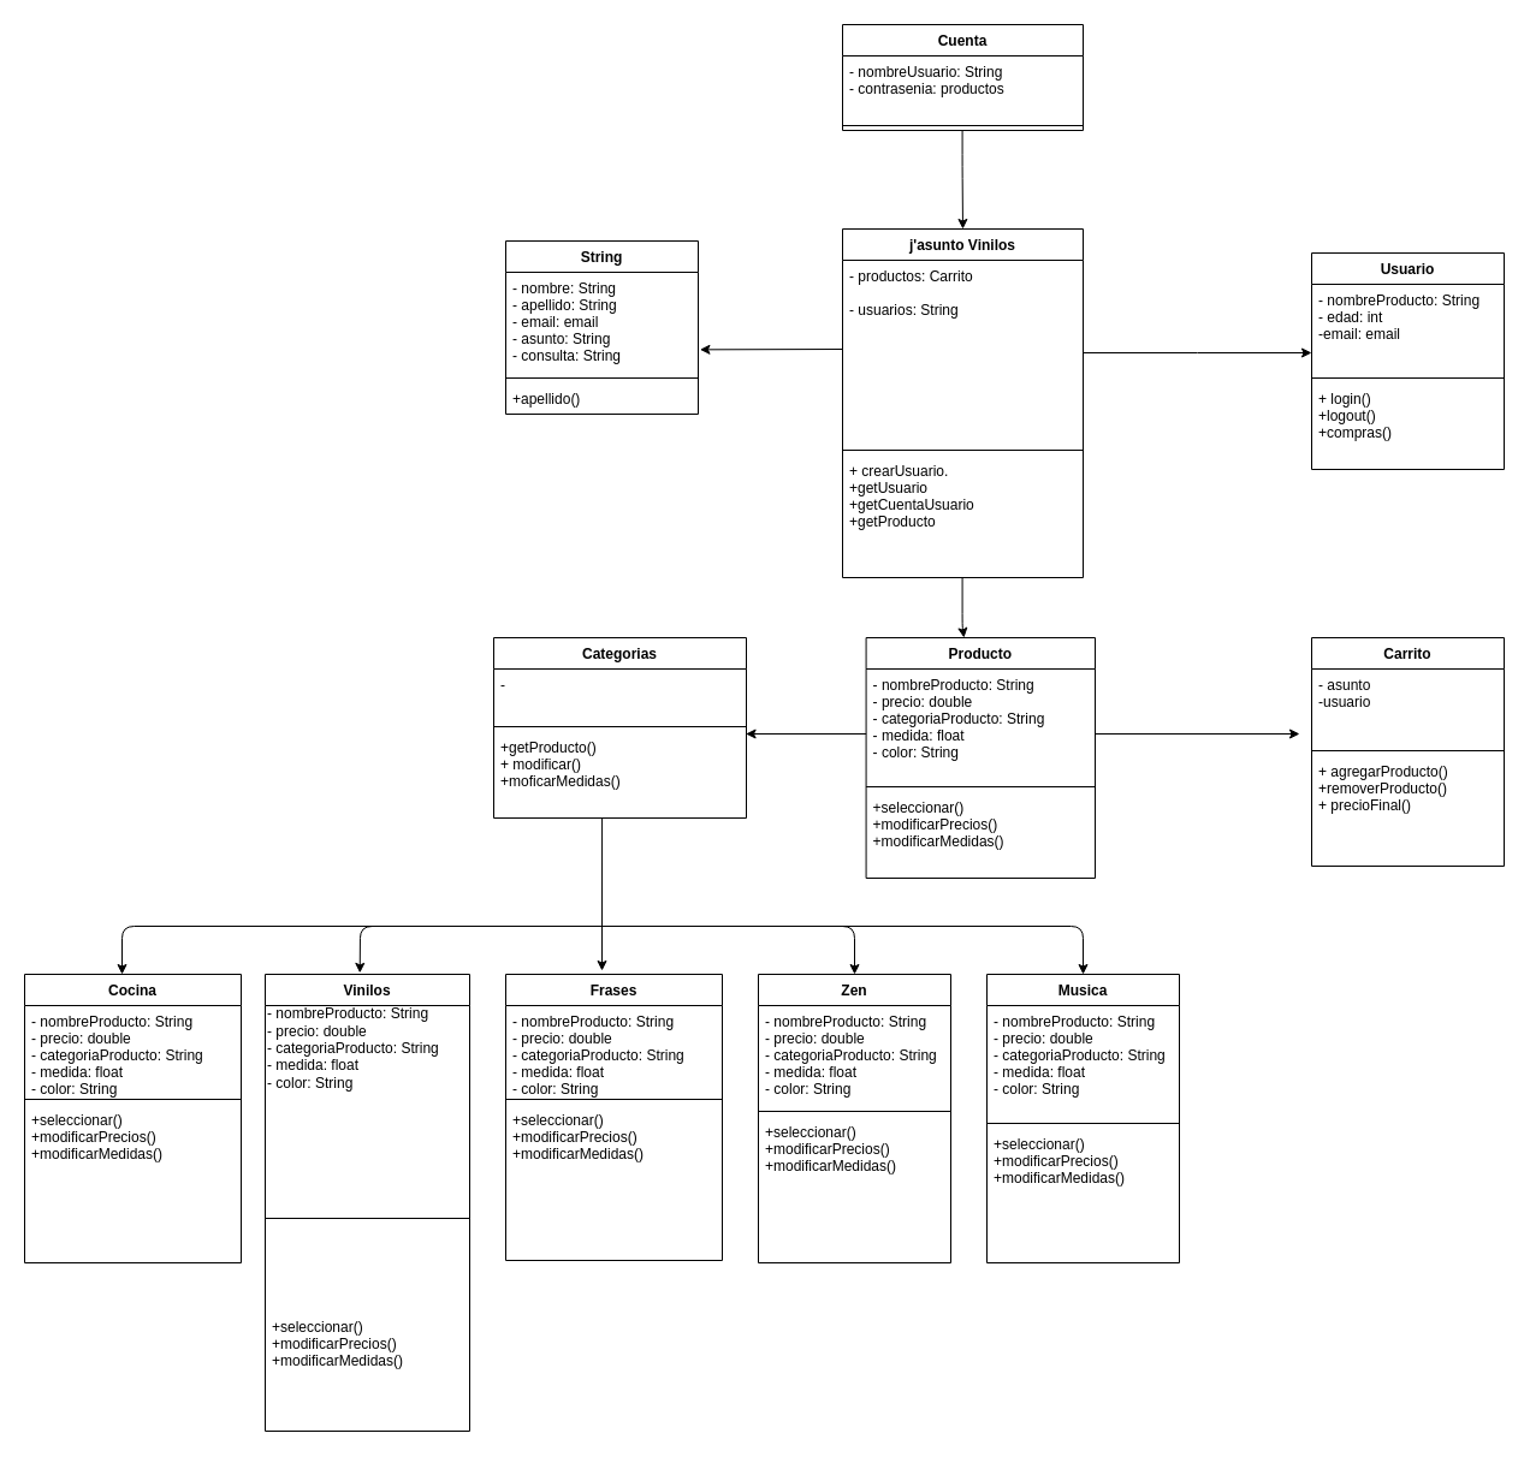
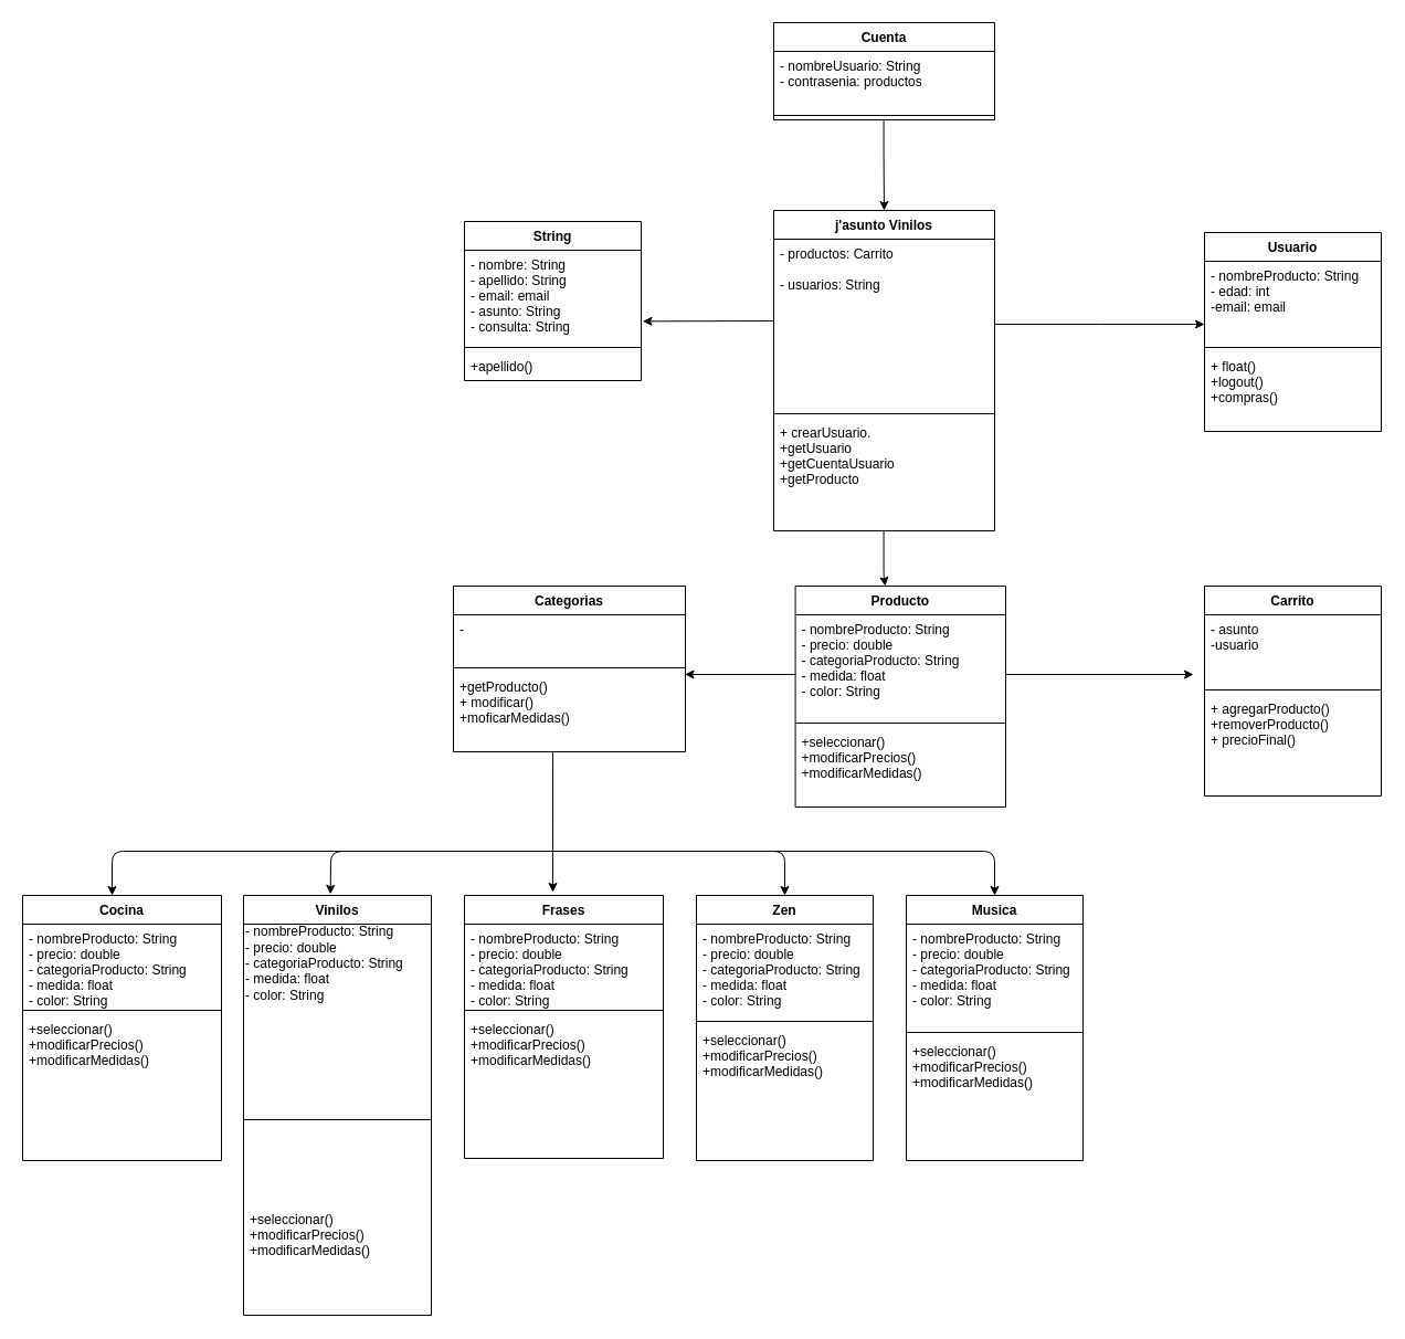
  <mxCell id="0" />
  <mxCell id="1" parent="0" />
  <mxCell id="2" value="j'asunto Vinilos" style="swimlane;fontStyle=1;align=center;verticalAlign=top;childLayout=stackLayout;horizontal=1;startSize=26;horizontalStack=0;resizeParent=1;resizeParentMax=0;resizeLast=0;collapsible=1;marginBottom=0;" vertex="1" parent="1"><mxGeometry x="700" y="190" width="200" height="290" as="geometry" /></mxCell>
  <mxCell id="3" value="- productos: Carrito&#10;&#10;- usuarios: String&#10;&#10;" style="text;strokeColor=none;fillColor=none;align=left;verticalAlign=top;spacingLeft=4;spacingRight=4;overflow=hidden;rotatable=0;points=[[0,0.5],[1,0.5]];portConstraint=eastwest;" vertex="1" parent="2"><mxGeometry y="26" width="200" height="154" as="geometry" /></mxCell>
  <mxCell id="4" value="" style="line;strokeWidth=1;fillColor=none;align=left;verticalAlign=middle;spacingTop=-1;spacingLeft=3;spacingRight=3;rotatable=0;labelPosition=right;points=[];portConstraint=eastwest;" vertex="1" parent="2"><mxGeometry y="180" width="200" height="8" as="geometry" /></mxCell>
  <mxCell id="5" value="+ crearUsuario.&#10;+getUsuario&#10;+getCuentaUsuario&#10;+getProducto&#10;" style="text;strokeColor=none;fillColor=none;align=left;verticalAlign=top;spacingLeft=4;spacingRight=4;overflow=hidden;rotatable=0;points=[[0,0.5],[1,0.5]];portConstraint=eastwest;" vertex="1" parent="2"><mxGeometry y="188" width="200" height="102" as="geometry" /></mxCell>
  <mxCell id="6" value="Usuario" style="swimlane;fontStyle=1;align=center;verticalAlign=top;childLayout=stackLayout;horizontal=1;startSize=26;horizontalStack=0;resizeParent=1;resizeParentMax=0;resizeLast=0;collapsible=1;marginBottom=0;" vertex="1" parent="1"><mxGeometry x="1090" y="210" width="160" height="180" as="geometry" /></mxCell>
  <mxCell id="7" value="- nombreProducto: String&#10;- edad: int&#10;-email: email&#10;" style="text;strokeColor=none;fillColor=none;align=left;verticalAlign=top;spacingLeft=4;spacingRight=4;overflow=hidden;rotatable=0;points=[[0,0.5],[1,0.5]];portConstraint=eastwest;" vertex="1" parent="6"><mxGeometry y="26" width="160" height="74" as="geometry" /></mxCell>
  <mxCell id="8" value="" style="line;strokeWidth=1;fillColor=none;align=left;verticalAlign=middle;spacingTop=-1;spacingLeft=3;spacingRight=3;rotatable=0;labelPosition=right;points=[];portConstraint=eastwest;" vertex="1" parent="6"><mxGeometry y="100" width="160" height="8" as="geometry" /></mxCell>
- <mxCell id="9" value="+ login()&#10;+logout()&#10;+compras()" style="text;strokeColor=none;fillColor=none;align=left;verticalAlign=top;spacingLeft=4;spacingRight=4;overflow=hidden;rotatable=0;points=[[0,0.5],[1,0.5]];portConstraint=eastwest;" vertex="1" parent="6"><mxGeometry y="108" width="160" height="72" as="geometry" /></mxCell>
+ <mxCell id="9" value="+ float()&#10;+logout()&#10;+compras()" style="text;strokeColor=none;fillColor=none;align=left;verticalAlign=top;spacingLeft=4;spacingRight=4;overflow=hidden;rotatable=0;points=[[0,0.5],[1,0.5]];portConstraint=eastwest;" vertex="1" parent="6"><mxGeometry y="108" width="160" height="72" as="geometry" /></mxCell>
  <mxCell id="10" style="edgeStyle=orthogonalEdgeStyle;rounded=0;orthogonalLoop=1;jettySize=auto;html=1;" edge="1" parent="1" source="3"><mxGeometry relative="1" as="geometry"><mxPoint x="1090" y="293" as="targetPoint" /></mxGeometry></mxCell>
  <mxCell id="11" value="" style="endArrow=classic;html=1;" edge="1" parent="1" target="12"><mxGeometry width="50" height="50" relative="1" as="geometry"><mxPoint x="799.58" y="480" as="sourcePoint" /><mxPoint x="799.58" y="570" as="targetPoint" /><Array as="points"><mxPoint x="799.58" y="520" /></Array></mxGeometry></mxCell>
  <mxCell id="12" value="Producto" style="swimlane;fontStyle=1;align=center;verticalAlign=top;childLayout=stackLayout;horizontal=1;startSize=26;horizontalStack=0;resizeParent=1;resizeParentMax=0;resizeLast=0;collapsible=1;marginBottom=0;" vertex="1" parent="1"><mxGeometry x="719.58" y="530" width="190.42" height="200" as="geometry" /></mxCell>
  <mxCell id="13" value="- nombreProducto: String&#10;- precio: double&#10;- categoriaProducto: String&#10;- medida: float&#10;- color: String&#10;&#10;" style="text;strokeColor=none;fillColor=none;align=left;verticalAlign=top;spacingLeft=4;spacingRight=4;overflow=hidden;rotatable=0;points=[[0,0.5],[1,0.5]];portConstraint=eastwest;" vertex="1" parent="12"><mxGeometry y="26" width="190.42" height="94" as="geometry" /></mxCell>
  <mxCell id="14" value="" style="line;strokeWidth=1;fillColor=none;align=left;verticalAlign=middle;spacingTop=-1;spacingLeft=3;spacingRight=3;rotatable=0;labelPosition=right;points=[];portConstraint=eastwest;" vertex="1" parent="12"><mxGeometry y="120" width="190.42" height="8" as="geometry" /></mxCell>
  <mxCell id="15" value="+seleccionar()&#10;+modificarPrecios()&#10;+modificarMedidas()&#10;&#10;" style="text;strokeColor=none;fillColor=none;align=left;verticalAlign=top;spacingLeft=4;spacingRight=4;overflow=hidden;rotatable=0;points=[[0,0.5],[1,0.5]];portConstraint=eastwest;" vertex="1" parent="12"><mxGeometry y="128" width="190.42" height="72" as="geometry" /></mxCell>
  <mxCell id="16" value="Carrito" style="swimlane;fontStyle=1;align=center;verticalAlign=top;childLayout=stackLayout;horizontal=1;startSize=26;horizontalStack=0;resizeParent=1;resizeParentMax=0;resizeLast=0;collapsible=1;marginBottom=0;" vertex="1" parent="1"><mxGeometry x="1090" y="530" width="160" height="190" as="geometry" /></mxCell>
  <mxCell id="17" value="- asunto&#10;-usuario&#10;" style="text;strokeColor=none;fillColor=none;align=left;verticalAlign=top;spacingLeft=4;spacingRight=4;overflow=hidden;rotatable=0;points=[[0,0.5],[1,0.5]];portConstraint=eastwest;" vertex="1" parent="16"><mxGeometry y="26" width="160" height="64" as="geometry" /></mxCell>
  <mxCell id="18" value="" style="line;strokeWidth=1;fillColor=none;align=left;verticalAlign=middle;spacingTop=-1;spacingLeft=3;spacingRight=3;rotatable=0;labelPosition=right;points=[];portConstraint=eastwest;" vertex="1" parent="16"><mxGeometry y="90" width="160" height="8" as="geometry" /></mxCell>
  <mxCell id="19" value="+ agregarProducto()&#10;+removerProducto()&#10;+ precioFinal()&#10;" style="text;strokeColor=none;fillColor=none;align=left;verticalAlign=top;spacingLeft=4;spacingRight=4;overflow=hidden;rotatable=0;points=[[0,0.5],[1,0.5]];portConstraint=eastwest;" vertex="1" parent="16"><mxGeometry y="98" width="160" height="92" as="geometry" /></mxCell>
  <mxCell id="20" value="Cuenta" style="swimlane;fontStyle=1;align=center;verticalAlign=top;childLayout=stackLayout;horizontal=1;startSize=26;horizontalStack=0;resizeParent=1;resizeParentMax=0;resizeLast=0;collapsible=1;marginBottom=0;" vertex="1" parent="1"><mxGeometry x="700" y="20" width="200" height="88" as="geometry" /></mxCell>
  <mxCell id="21" value="- nombreUsuario: String&#10;- contrasenia: productos&#10;" style="text;strokeColor=none;fillColor=none;align=left;verticalAlign=top;spacingLeft=4;spacingRight=4;overflow=hidden;rotatable=0;points=[[0,0.5],[1,0.5]];portConstraint=eastwest;" vertex="1" parent="20"><mxGeometry y="26" width="200" height="54" as="geometry" /></mxCell>
  <mxCell id="22" value="" style="line;strokeWidth=1;fillColor=none;align=left;verticalAlign=middle;spacingTop=-1;spacingLeft=3;spacingRight=3;rotatable=0;labelPosition=right;points=[];portConstraint=eastwest;" vertex="1" parent="20"><mxGeometry y="80" width="200" height="8" as="geometry" /></mxCell>
  <mxCell id="23" value="" style="endArrow=classic;html=1;entryX=0.5;entryY=0;entryDx=0;entryDy=0;" edge="1" parent="20" target="2"><mxGeometry width="50" height="50" relative="1" as="geometry"><mxPoint x="99.58" y="88" as="sourcePoint" /><mxPoint x="100" y="160" as="targetPoint" /><Array as="points"><mxPoint x="99.58" y="118" /></Array></mxGeometry></mxCell>
  <mxCell id="24" value="" style="endArrow=classic;html=1;" edge="1" parent="1"><mxGeometry width="50" height="50" relative="1" as="geometry"><mxPoint x="910" y="610" as="sourcePoint" /><mxPoint x="1080" y="610" as="targetPoint" /></mxGeometry></mxCell>
  <mxCell id="25" value="String" style="swimlane;fontStyle=1;align=center;verticalAlign=top;childLayout=stackLayout;horizontal=1;startSize=26;horizontalStack=0;resizeParent=1;resizeParentMax=0;resizeLast=0;collapsible=1;marginBottom=0;" vertex="1" parent="1"><mxGeometry x="420" y="200" width="160" height="144" as="geometry" /></mxCell>
  <mxCell id="26" value="- nombre: String&#10;- apellido: String&#10;- email: email&#10;- asunto: String&#10;- consulta: String&#10;" style="text;strokeColor=none;fillColor=none;align=left;verticalAlign=top;spacingLeft=4;spacingRight=4;overflow=hidden;rotatable=0;points=[[0,0.5],[1,0.5]];portConstraint=eastwest;" vertex="1" parent="25"><mxGeometry y="26" width="160" height="84" as="geometry" /></mxCell>
  <mxCell id="27" value="" style="line;strokeWidth=1;fillColor=none;align=left;verticalAlign=middle;spacingTop=-1;spacingLeft=3;spacingRight=3;rotatable=0;labelPosition=right;points=[];portConstraint=eastwest;" vertex="1" parent="25"><mxGeometry y="110" width="160" height="8" as="geometry" /></mxCell>
  <mxCell id="28" value="+apellido()" style="text;strokeColor=none;fillColor=none;align=left;verticalAlign=top;spacingLeft=4;spacingRight=4;overflow=hidden;rotatable=0;points=[[0,0.5],[1,0.5]];portConstraint=eastwest;" vertex="1" parent="25"><mxGeometry y="118" width="160" height="26" as="geometry" /></mxCell>
  <mxCell id="29" value="" style="endArrow=classic;html=1;entryX=1.009;entryY=0.766;entryDx=0;entryDy=0;entryPerimeter=0;" edge="1" parent="1" target="26"><mxGeometry width="50" height="50" relative="1" as="geometry"><mxPoint x="700" y="290" as="sourcePoint" /><mxPoint x="590" y="285" as="targetPoint" /></mxGeometry></mxCell>
  <mxCell id="30" value="Categorias" style="swimlane;fontStyle=1;align=center;verticalAlign=top;childLayout=stackLayout;horizontal=1;startSize=26;horizontalStack=0;resizeParent=1;resizeParentMax=0;resizeLast=0;collapsible=1;marginBottom=0;" vertex="1" parent="1"><mxGeometry x="410" y="530" width="210" height="150" as="geometry" /></mxCell>
  <mxCell id="31" value="-&#10;&#10;&#10;" style="text;strokeColor=none;fillColor=none;align=left;verticalAlign=top;spacingLeft=4;spacingRight=4;overflow=hidden;rotatable=0;points=[[0,0.5],[1,0.5]];portConstraint=eastwest;" vertex="1" parent="30"><mxGeometry y="26" width="210" height="44" as="geometry" /></mxCell>
  <mxCell id="32" value="" style="line;strokeWidth=1;fillColor=none;align=left;verticalAlign=middle;spacingTop=-1;spacingLeft=3;spacingRight=3;rotatable=0;labelPosition=right;points=[];portConstraint=eastwest;" vertex="1" parent="30"><mxGeometry y="70" width="210" height="8" as="geometry" /></mxCell>
  <mxCell id="33" value="+getProducto()&#10;+ modificar()&#10;+moficarMedidas()&#10;" style="text;strokeColor=none;fillColor=none;align=left;verticalAlign=top;spacingLeft=4;spacingRight=4;overflow=hidden;rotatable=0;points=[[0,0.5],[1,0.5]];portConstraint=eastwest;" vertex="1" parent="30"><mxGeometry y="78" width="210" height="72" as="geometry" /></mxCell>
  <mxCell id="34" value="" style="endArrow=classic;html=1;" edge="1" parent="1"><mxGeometry width="50" height="50" relative="1" as="geometry"><mxPoint x="719.58" y="610" as="sourcePoint" /><mxPoint x="619.58" y="610" as="targetPoint" /></mxGeometry></mxCell>
  <mxCell id="35" value="Cocina" style="swimlane;fontStyle=1;align=center;verticalAlign=top;childLayout=stackLayout;horizontal=1;startSize=26;horizontalStack=0;resizeParent=1;resizeParentMax=0;resizeLast=0;collapsible=1;marginBottom=0;" vertex="1" parent="1"><mxGeometry x="20" y="810" width="180" height="240" as="geometry" /></mxCell>
  <mxCell id="36" value="- nombreProducto: String&#10;- precio: double&#10;- categoriaProducto: String&#10;- medida: float&#10;- color: String&#10;&#10;&#10;&#10;" style="text;strokeColor=none;fillColor=none;align=left;verticalAlign=top;spacingLeft=4;spacingRight=4;overflow=hidden;rotatable=0;points=[[0,0.5],[1,0.5]];portConstraint=eastwest;" vertex="1" parent="35"><mxGeometry y="26" width="180" height="74" as="geometry" /></mxCell>
  <mxCell id="37" value="" style="line;strokeWidth=1;fillColor=none;align=left;verticalAlign=middle;spacingTop=-1;spacingLeft=3;spacingRight=3;rotatable=0;labelPosition=right;points=[];portConstraint=eastwest;" vertex="1" parent="35"><mxGeometry y="100" width="180" height="8" as="geometry" /></mxCell>
  <mxCell id="38" value="+seleccionar()&#10;+modificarPrecios()&#10;+modificarMedidas()&#10;&#10;&#10;&#10;" style="text;strokeColor=none;fillColor=none;align=left;verticalAlign=top;spacingLeft=4;spacingRight=4;overflow=hidden;rotatable=0;points=[[0,0.5],[1,0.5]];portConstraint=eastwest;" vertex="1" parent="35"><mxGeometry y="108" width="180" height="132" as="geometry" /></mxCell>
  <mxCell id="39" value="Vinilos" style="swimlane;fontStyle=1;align=center;verticalAlign=top;childLayout=stackLayout;horizontal=1;startSize=26;horizontalStack=0;resizeParent=1;resizeParentMax=0;resizeLast=0;collapsible=1;marginBottom=0;" vertex="1" parent="1"><mxGeometry x="220" y="810" width="170" height="380" as="geometry" /></mxCell>
  <mxCell id="40" value="- nombreProducto: String&lt;br style=&quot;padding: 0px ; margin: 0px&quot;&gt;- precio: double&lt;br style=&quot;padding: 0px ; margin: 0px&quot;&gt;- categoriaProducto: String&lt;br style=&quot;padding: 0px ; margin: 0px&quot;&gt;- medida: float&lt;br style=&quot;padding: 0px ; margin: 0px&quot;&gt;- color: String&lt;div style=&quot;padding: 0px ; margin: 0px&quot;&gt;&lt;br style=&quot;padding: 0px ; margin: 0px&quot;&gt;&lt;/div&gt;&lt;div style=&quot;padding: 0px ; margin: 0px&quot;&gt;&lt;br style=&quot;padding: 0px ; margin: 0px&quot;&gt;&lt;/div&gt;" style="text;html=1;align=left;verticalAlign=middle;resizable=0;points=[];;autosize=1;" vertex="1" parent="39"><mxGeometry y="26" width="170" height="100" as="geometry" /></mxCell>
  <mxCell id="41" value="" style="line;strokeWidth=1;fillColor=none;align=left;verticalAlign=middle;spacingTop=-1;spacingLeft=3;spacingRight=3;rotatable=0;labelPosition=right;points=[];portConstraint=eastwest;" vertex="1" parent="39"><mxGeometry y="126" width="170" height="154" as="geometry" /></mxCell>
  <mxCell id="42" value="+seleccionar()&#10;+modificarPrecios()&#10;+modificarMedidas()&#10;&#10;&#10;&#10;" style="text;strokeColor=none;fillColor=none;align=left;verticalAlign=top;spacingLeft=4;spacingRight=4;overflow=hidden;rotatable=0;points=[[0,0.5],[1,0.5]];portConstraint=eastwest;" vertex="1" parent="39"><mxGeometry y="280" width="170" height="100" as="geometry" /></mxCell>
  <mxCell id="43" value="Frases" style="swimlane;fontStyle=1;align=center;verticalAlign=top;childLayout=stackLayout;horizontal=1;startSize=26;horizontalStack=0;resizeParent=1;resizeParentMax=0;resizeLast=0;collapsible=1;marginBottom=0;" vertex="1" parent="1"><mxGeometry x="420" y="810" width="180" height="238" as="geometry" /></mxCell>
  <mxCell id="44" value="- nombreProducto: String&#10;- precio: double&#10;- categoriaProducto: String&#10;- medida: float&#10;- color: String&#10;&#10;" style="text;strokeColor=none;fillColor=none;align=left;verticalAlign=top;spacingLeft=4;spacingRight=4;overflow=hidden;rotatable=0;points=[[0,0.5],[1,0.5]];portConstraint=eastwest;" vertex="1" parent="43"><mxGeometry y="26" width="180" height="74" as="geometry" /></mxCell>
  <mxCell id="45" value="" style="line;strokeWidth=1;fillColor=none;align=left;verticalAlign=middle;spacingTop=-1;spacingLeft=3;spacingRight=3;rotatable=0;labelPosition=right;points=[];portConstraint=eastwest;" vertex="1" parent="43"><mxGeometry y="100" width="180" height="8" as="geometry" /></mxCell>
  <mxCell id="46" value="+seleccionar()&#10;+modificarPrecios()&#10;+modificarMedidas()&#10;&#10;&#10;&#10;" style="text;strokeColor=none;fillColor=none;align=left;verticalAlign=top;spacingLeft=4;spacingRight=4;overflow=hidden;rotatable=0;points=[[0,0.5],[1,0.5]];portConstraint=eastwest;" vertex="1" parent="43"><mxGeometry y="108" width="180" height="130" as="geometry" /></mxCell>
  <mxCell id="47" value="Zen" style="swimlane;fontStyle=1;align=center;verticalAlign=top;childLayout=stackLayout;horizontal=1;startSize=26;horizontalStack=0;resizeParent=1;resizeParentMax=0;resizeLast=0;collapsible=1;marginBottom=0;" vertex="1" parent="1"><mxGeometry x="630" y="810" width="160" height="240" as="geometry" /></mxCell>
  <mxCell id="48" value="- nombreProducto: String&#10;- precio: double&#10;- categoriaProducto: String&#10;- medida: float&#10;- color: String&#10;&#10;" style="text;strokeColor=none;fillColor=none;align=left;verticalAlign=top;spacingLeft=4;spacingRight=4;overflow=hidden;rotatable=0;points=[[0,0.5],[1,0.5]];portConstraint=eastwest;" vertex="1" parent="47"><mxGeometry y="26" width="160" height="84" as="geometry" /></mxCell>
  <mxCell id="49" value="" style="line;strokeWidth=1;fillColor=none;align=left;verticalAlign=middle;spacingTop=-1;spacingLeft=3;spacingRight=3;rotatable=0;labelPosition=right;points=[];portConstraint=eastwest;" vertex="1" parent="47"><mxGeometry y="110" width="160" height="8" as="geometry" /></mxCell>
  <mxCell id="50" value="+seleccionar()&#10;+modificarPrecios()&#10;+modificarMedidas()&#10;&#10;&#10;&#10;" style="text;strokeColor=none;fillColor=none;align=left;verticalAlign=top;spacingLeft=4;spacingRight=4;overflow=hidden;rotatable=0;points=[[0,0.5],[1,0.5]];portConstraint=eastwest;" vertex="1" parent="47"><mxGeometry y="118" width="160" height="122" as="geometry" /></mxCell>
  <mxCell id="51" value="Musica" style="swimlane;fontStyle=1;align=center;verticalAlign=top;childLayout=stackLayout;horizontal=1;startSize=26;horizontalStack=0;resizeParent=1;resizeParentMax=0;resizeLast=0;collapsible=1;marginBottom=0;" vertex="1" parent="1"><mxGeometry x="820" y="810" width="160" height="240" as="geometry" /></mxCell>
  <mxCell id="52" value="- nombreProducto: String&#10;- precio: double&#10;- categoriaProducto: String&#10;- medida: float&#10;- color: String&#10;&#10;&#10;&#10;" style="text;strokeColor=none;fillColor=none;align=left;verticalAlign=top;spacingLeft=4;spacingRight=4;overflow=hidden;rotatable=0;points=[[0,0.5],[1,0.5]];portConstraint=eastwest;" vertex="1" parent="51"><mxGeometry y="26" width="160" height="94" as="geometry" /></mxCell>
  <mxCell id="53" value="" style="line;strokeWidth=1;fillColor=none;align=left;verticalAlign=middle;spacingTop=-1;spacingLeft=3;spacingRight=3;rotatable=0;labelPosition=right;points=[];portConstraint=eastwest;" vertex="1" parent="51"><mxGeometry y="120" width="160" height="8" as="geometry" /></mxCell>
  <mxCell id="54" value="+seleccionar()&#10;+modificarPrecios()&#10;+modificarMedidas()&#10;&#10;&#10;&#10;" style="text;strokeColor=none;fillColor=none;align=left;verticalAlign=top;spacingLeft=4;spacingRight=4;overflow=hidden;rotatable=0;points=[[0,0.5],[1,0.5]];portConstraint=eastwest;" vertex="1" parent="51"><mxGeometry y="128" width="160" height="112" as="geometry" /></mxCell>
  <mxCell id="55" value="" style="endArrow=classic;html=1;exitX=0.429;exitY=1;exitDx=0;exitDy=0;exitPerimeter=0;" edge="1" parent="1" source="33"><mxGeometry width="50" height="50" relative="1" as="geometry"><mxPoint x="510" y="680" as="sourcePoint" /><mxPoint x="500" y="807" as="targetPoint" /></mxGeometry></mxCell>
  <mxCell id="56" value="" style="endArrow=classic;html=1;entryX=0.45;entryY=0;entryDx=0;entryDy=0;entryPerimeter=0;" edge="1" parent="1" target="35"><mxGeometry width="50" height="50" relative="1" as="geometry"><mxPoint x="510" y="770" as="sourcePoint" /><mxPoint x="101" y="799" as="targetPoint" /><Array as="points"><mxPoint x="101" y="770" /></Array></mxGeometry></mxCell>
  <mxCell id="57" value="" style="endArrow=classic;html=1;entryX=0.463;entryY=-0.003;entryDx=0;entryDy=0;entryPerimeter=0;" edge="1" parent="1" target="39"><mxGeometry width="50" height="50" relative="1" as="geometry"><mxPoint x="510" y="770" as="sourcePoint" /><mxPoint x="370" y="780" as="targetPoint" /><Array as="points"><mxPoint x="299" y="770" /></Array></mxGeometry></mxCell>
  <mxCell id="58" value="" style="endArrow=classic;html=1;entryX=0.5;entryY=0;entryDx=0;entryDy=0;" edge="1" parent="1" target="47"><mxGeometry width="50" height="50" relative="1" as="geometry"><mxPoint x="500" y="770" as="sourcePoint" /><mxPoint x="610" y="770" as="targetPoint" /><Array as="points"><mxPoint x="710" y="770" /></Array></mxGeometry></mxCell>
  <mxCell id="59" value="" style="endArrow=classic;html=1;entryX=0.5;entryY=0;entryDx=0;entryDy=0;" edge="1" parent="1" target="51"><mxGeometry width="50" height="50" relative="1" as="geometry"><mxPoint x="680" y="770" as="sourcePoint" /><mxPoint x="870" y="770" as="targetPoint" /><Array as="points"><mxPoint x="900" y="770" /></Array></mxGeometry></mxCell>
